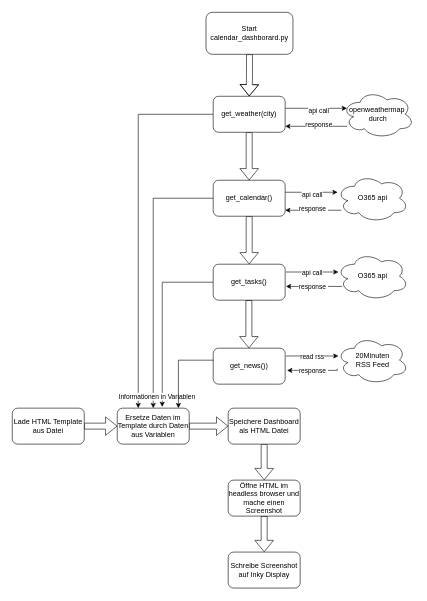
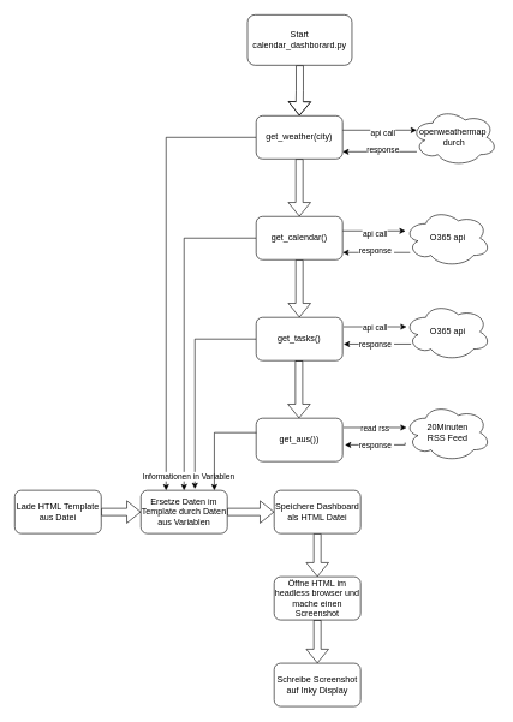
  <mxCell id="0" />
  <mxCell id="1" parent="0" />
  <mxCell id="2" value="" style="edgeStyle=orthogonalEdgeStyle;rounded=0;orthogonalLoop=1;jettySize=auto;html=1;" parent="1" edge="1"><mxGeometry relative="1" as="geometry"><Array as="points"><mxPoint x="523.19" y="617.03" /><mxPoint x="523.19" y="617.03" /></Array><mxPoint x="561.8" y="614.01" as="sourcePoint" /><mxPoint x="478.19" y="617.03" as="targetPoint" /></mxGeometry></mxCell>
  <mxCell id="3" value="" style="edgeStyle=orthogonalEdgeStyle;rounded=0;orthogonalLoop=1;jettySize=auto;html=1;" parent="1" edge="1"><mxGeometry relative="1" as="geometry"><Array as="points"><mxPoint x="531.39" y="453.02" /><mxPoint x="531.39" y="453.02" /></Array><mxPoint x="476.39" y="453.02" as="sourcePoint" /><mxPoint x="563.865" y="453.02" as="targetPoint" /></mxGeometry></mxCell>
  <mxCell id="4" value="" style="edgeStyle=orthogonalEdgeStyle;rounded=0;orthogonalLoop=1;jettySize=auto;html=1;" parent="1" edge="1"><mxGeometry relative="1" as="geometry"><Array as="points"><mxPoint x="521.39" y="477.05" /><mxPoint x="521.39" y="477.05" /></Array><mxPoint x="569.998" y="477.05" as="sourcePoint" /><mxPoint x="476.39" y="477.05" as="targetPoint" /></mxGeometry></mxCell>
  <mxCell id="5" value="" style="edgeStyle=orthogonalEdgeStyle;rounded=0;orthogonalLoop=1;jettySize=auto;html=1;" parent="1" edge="1"><mxGeometry relative="1" as="geometry"><Array as="points"><mxPoint x="531.39" y="593.02" /><mxPoint x="531.39" y="593.02" /></Array><mxPoint x="476.39" y="593.02" as="sourcePoint" /><mxPoint x="563.865" y="593.02" as="targetPoint" /></mxGeometry></mxCell>
  <mxCell id="6" style="edgeStyle=orthogonalEdgeStyle;rounded=0;orthogonalLoop=1;jettySize=auto;html=1;" parent="1" edge="1"><mxGeometry relative="1" as="geometry"><mxPoint x="355" y="470" as="sourcePoint" /><mxPoint x="270" y="678" as="targetPoint" /><Array as="points"><mxPoint x="270" y="470" /><mxPoint x="270" y="678" /></Array></mxGeometry></mxCell>
  <mxCell id="7" value="" style="edgeStyle=orthogonalEdgeStyle;rounded=0;orthogonalLoop=1;jettySize=auto;html=1;shape=flexArrow;" parent="1" source="8" target="13" edge="1"><mxGeometry relative="1" as="geometry" /></mxCell>
  <mxCell id="8" value="Start calendar_dashborard.py" style="rounded=1;whiteSpace=wrap;html=1;" parent="1" vertex="1"><mxGeometry x="343" y="20" width="145" height="70" as="geometry" /></mxCell>
  <mxCell id="9" value="" style="edgeStyle=orthogonalEdgeStyle;rounded=0;orthogonalLoop=1;jettySize=auto;html=1;" parent="1" edge="1"><mxGeometry relative="1" as="geometry"><mxPoint x="475" y="180" as="sourcePoint" /><mxPoint x="578.038" y="180" as="targetPoint" /><Array as="points"><mxPoint x="540" y="180" /><mxPoint x="540" y="180" /></Array></mxGeometry></mxCell>
  <mxCell id="10" value="api call" style="edgeLabel;html=1;align=center;verticalAlign=middle;resizable=0;points=[];" parent="9" vertex="1" connectable="0"><mxGeometry x="-0.307" y="-3" relative="1" as="geometry"><mxPoint x="19" as="offset" /></mxGeometry></mxCell>
  <mxCell id="11" value="" style="edgeStyle=orthogonalEdgeStyle;rounded=0;orthogonalLoop=1;jettySize=auto;html=1;shape=flexArrow;" parent="1" source="13" target="20" edge="1"><mxGeometry relative="1" as="geometry" /></mxCell>
  <mxCell id="12" style="edgeStyle=orthogonalEdgeStyle;rounded=0;orthogonalLoop=1;jettySize=auto;html=1;exitX=0;exitY=0.5;exitDx=0;exitDy=0;" parent="1" source="13" target="26" edge="1"><mxGeometry relative="1" as="geometry"><Array as="points"><mxPoint x="230" y="190" /></Array></mxGeometry></mxCell>
  <mxCell id="13" value="get_weather(city)" style="rounded=1;whiteSpace=wrap;html=1;" parent="1" vertex="1"><mxGeometry x="355" y="160" width="120" height="60" as="geometry" /></mxCell>
  <mxCell id="14" value="openweathermap&amp;nbsp;&lt;br style=&quot;border-color: var(--border-color);&quot;&gt;durch" style="ellipse;shape=cloud;whiteSpace=wrap;html=1;" parent="1" vertex="1"><mxGeometry x="570" y="150" width="120" height="80" as="geometry" /></mxCell>
  <mxCell id="15" value="" style="edgeStyle=orthogonalEdgeStyle;rounded=0;orthogonalLoop=1;jettySize=auto;html=1;" parent="1" source="14" target="13" edge="1"><mxGeometry relative="1" as="geometry"><mxPoint x="485" y="240" as="sourcePoint" /><mxPoint x="588.038" y="240" as="targetPoint" /><Array as="points"><mxPoint x="530" y="210" /><mxPoint x="530" y="210" /></Array></mxGeometry></mxCell>
  <mxCell id="16" value="response" style="edgeLabel;html=1;align=center;verticalAlign=middle;resizable=0;points=[];" parent="15" vertex="1" connectable="0"><mxGeometry x="-0.307" y="-3" relative="1" as="geometry"><mxPoint x="-12" as="offset" /></mxGeometry></mxCell>
  <mxCell id="17" value="" style="edgeStyle=orthogonalEdgeStyle;rounded=0;orthogonalLoop=1;jettySize=auto;html=1;" parent="1" source="20" target="23" edge="1"><mxGeometry relative="1" as="geometry"><Array as="points"><mxPoint x="530" y="320" /><mxPoint x="530" y="320" /></Array></mxGeometry></mxCell>
  <mxCell id="18" style="edgeStyle=orthogonalEdgeStyle;rounded=0;orthogonalLoop=1;jettySize=auto;html=1;entryX=0.5;entryY=0;entryDx=0;entryDy=0;" parent="1" source="20" target="26" edge="1"><mxGeometry relative="1" as="geometry"><Array as="points"><mxPoint x="255" y="330" /></Array></mxGeometry></mxCell>
  <mxCell id="19" style="edgeStyle=none;html=1;entryX=0.5;entryY=0;entryDx=0;entryDy=0;shape=flexArrow;" parent="1" source="20" target="32" edge="1"><mxGeometry relative="1" as="geometry" /></mxCell>
  <mxCell id="20" value="get_calendar()" style="rounded=1;whiteSpace=wrap;html=1;" parent="1" vertex="1"><mxGeometry x="355" y="300" width="120" height="60" as="geometry" /></mxCell>
  <mxCell id="21" value="api call" style="edgeLabel;html=1;align=center;verticalAlign=middle;resizable=0;points=[];" parent="1" vertex="1" connectable="0"><mxGeometry x="519.997" y="323.016" as="geometry" /></mxCell>
  <mxCell id="22" value="" style="edgeStyle=orthogonalEdgeStyle;rounded=0;orthogonalLoop=1;jettySize=auto;html=1;" parent="1" source="23" target="20" edge="1"><mxGeometry relative="1" as="geometry"><Array as="points"><mxPoint x="520" y="350" /><mxPoint x="520" y="350" /></Array></mxGeometry></mxCell>
  <mxCell id="23" value="O365 api" style="ellipse;shape=cloud;whiteSpace=wrap;html=1;" parent="1" vertex="1"><mxGeometry x="560.57" y="290" width="120" height="80" as="geometry" /></mxCell>
  <mxCell id="24" value="response&amp;nbsp;" style="edgeLabel;html=1;align=center;verticalAlign=middle;resizable=0;points=[];" parent="1" vertex="1" connectable="0"><mxGeometry x="521.205" y="347.029" as="geometry" /></mxCell>
  <mxCell id="25" value="" style="edgeStyle=none;shape=flexArrow;html=1;" parent="1" source="26" target="28" edge="1"><mxGeometry relative="1" as="geometry" /></mxCell>
  <mxCell id="26" value="Ersetze Daten im Template durch Daten aus Variablen" style="rounded=1;whiteSpace=wrap;html=1;" parent="1" vertex="1"><mxGeometry x="195" y="680" width="120" height="60" as="geometry" /></mxCell>
  <mxCell id="27" value="" style="edgeStyle=none;shape=flexArrow;html=1;" parent="1" source="28" target="31" edge="1"><mxGeometry relative="1" as="geometry" /></mxCell>
  <mxCell id="28" value="Speichere Dashboard als HTML Datei" style="whiteSpace=wrap;html=1;rounded=1;" parent="1" vertex="1"><mxGeometry x="380" y="680" width="120" height="60" as="geometry" /></mxCell>
  <mxCell id="29" value="Informationen in Variablen" style="edgeLabel;html=1;align=center;verticalAlign=middle;resizable=0;points=[];" parent="1" vertex="1" connectable="0"><mxGeometry x="260.003" y="660" as="geometry" /></mxCell>
  <mxCell id="30" value="" style="edgeStyle=none;shape=flexArrow;html=1;" parent="1" source="31" target="38" edge="1"><mxGeometry relative="1" as="geometry" /></mxCell>
  <mxCell id="31" value="Öffne HTML im headless browser und mache einen Screenshot" style="whiteSpace=wrap;html=1;rounded=1;" parent="1" vertex="1"><mxGeometry x="380" y="800" width="120" height="60" as="geometry" /></mxCell>
  <mxCell id="32" value="get_tasks()" style="whiteSpace=wrap;html=1;rounded=1;" parent="1" vertex="1"><mxGeometry x="355" y="440" width="120" height="60" as="geometry" /></mxCell>
  <mxCell id="33" value="api call" style="edgeLabel;html=1;align=center;verticalAlign=middle;resizable=0;points=[];" parent="1" vertex="1" connectable="0"><mxGeometry x="519.997" y="453.016" as="geometry" /></mxCell>
  <mxCell id="34" value="O365 api" style="ellipse;shape=cloud;whiteSpace=wrap;html=1;" parent="1" vertex="1"><mxGeometry x="560.57" y="420" width="120" height="80" as="geometry" /></mxCell>
  <mxCell id="35" value="response&amp;nbsp;" style="edgeLabel;html=1;align=center;verticalAlign=middle;resizable=0;points=[];" parent="1" vertex="1" connectable="0"><mxGeometry x="521.205" y="477.029" as="geometry" /></mxCell>
  <mxCell id="36" value="" style="edgeStyle=none;shape=flexArrow;html=1;" parent="1" source="37" target="26" edge="1"><mxGeometry relative="1" as="geometry" /></mxCell>
  <mxCell id="37" value="Lade HTML Template aus Datei" style="rounded=1;whiteSpace=wrap;html=1;" parent="1" vertex="1"><mxGeometry x="20" y="680" width="120" height="60" as="geometry" /></mxCell>
  <mxCell id="38" value="Schreibe Screenshot auf Inky Display" style="whiteSpace=wrap;html=1;rounded=1;" parent="1" vertex="1"><mxGeometry x="380" y="920" width="120" height="60" as="geometry" /></mxCell>
- <mxCell id="39" value="get_news())" style="rounded=1;whiteSpace=wrap;html=1;" parent="1" vertex="1"><mxGeometry x="355" y="580" width="120" height="60" as="geometry" /></mxCell>
+ <mxCell id="39" value="get_aus())" style="rounded=1;whiteSpace=wrap;html=1;" parent="1" vertex="1"><mxGeometry x="355" y="580" width="120" height="60" as="geometry" /></mxCell>
  <mxCell id="40" style="edgeStyle=none;html=1;entryX=0.5;entryY=0;entryDx=0;entryDy=0;shape=flexArrow;" parent="1" edge="1"><mxGeometry relative="1" as="geometry"><mxPoint x="414.5" y="500" as="sourcePoint" /><mxPoint x="414.5" y="580" as="targetPoint" /></mxGeometry></mxCell>
  <mxCell id="41" style="edgeStyle=orthogonalEdgeStyle;rounded=0;orthogonalLoop=1;jettySize=auto;html=1;" parent="1" edge="1"><mxGeometry relative="1" as="geometry"><mxPoint x="355.4" y="600" as="sourcePoint" /><mxPoint x="297" y="680" as="targetPoint" /><Array as="points"><mxPoint x="297.4" y="600" /></Array></mxGeometry></mxCell>
  <mxCell id="42" value="read rss" style="edgeLabel;html=1;align=center;verticalAlign=middle;resizable=0;points=[];" parent="1" vertex="1" connectable="0"><mxGeometry x="519.997" y="593.016" as="geometry" /></mxCell>
  <mxCell id="43" value="20Minuten&lt;br&gt;RSS Feed" style="ellipse;shape=cloud;whiteSpace=wrap;html=1;" parent="1" vertex="1"><mxGeometry x="560.57" y="560" width="120" height="80" as="geometry" /></mxCell>
  <mxCell id="44" value="response&amp;nbsp;" style="edgeLabel;html=1;align=center;verticalAlign=middle;resizable=0;points=[];" parent="1" vertex="1" connectable="0"><mxGeometry x="521.205" y="617.029" as="geometry" /></mxCell>
